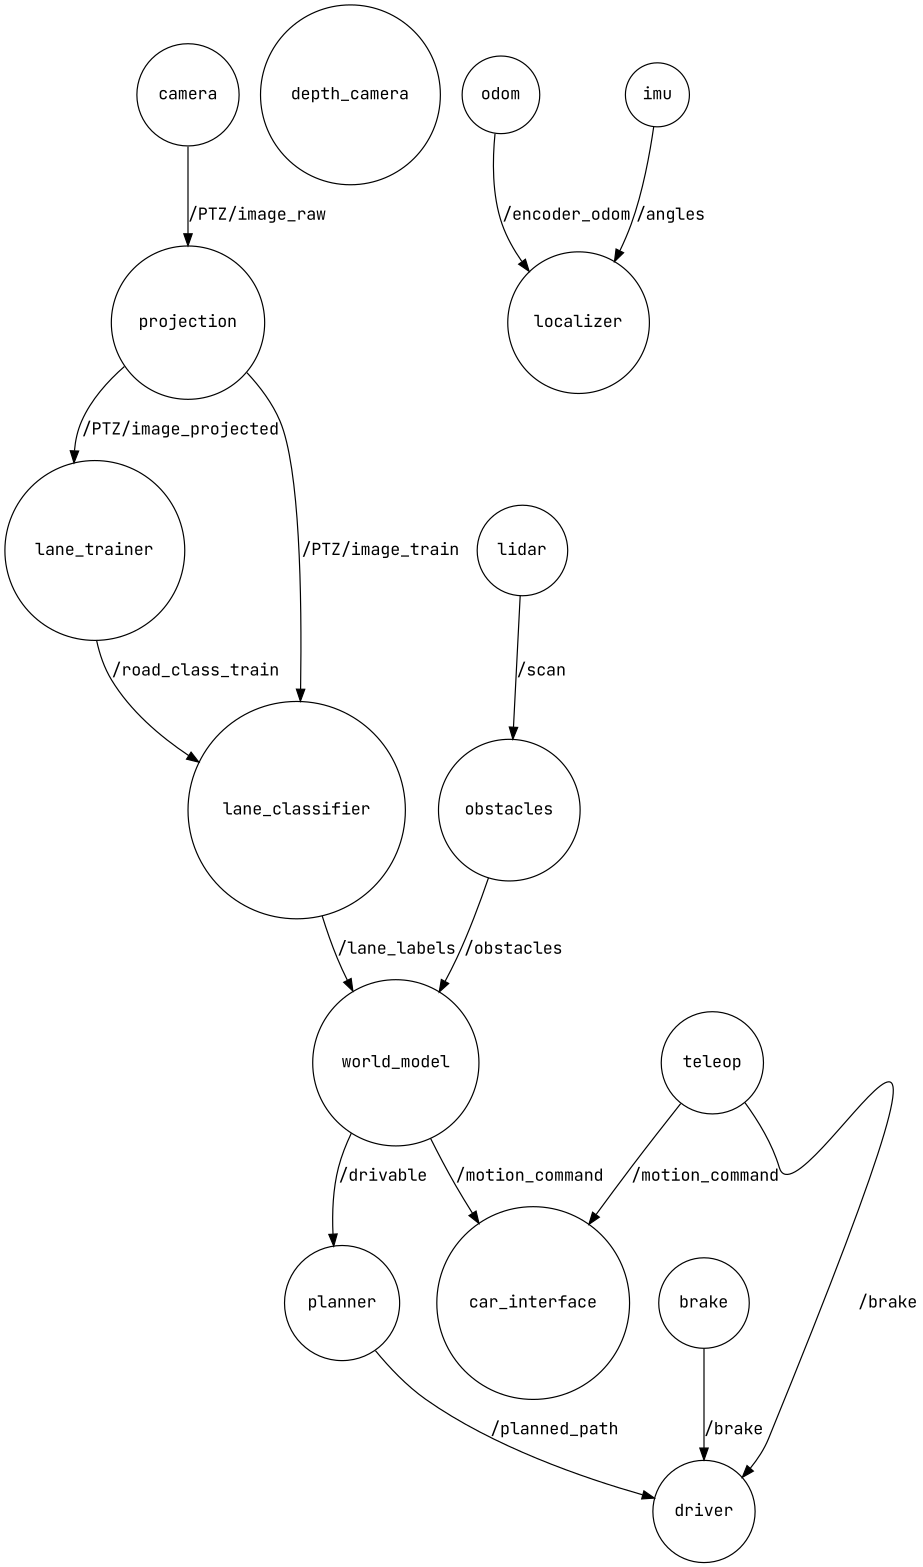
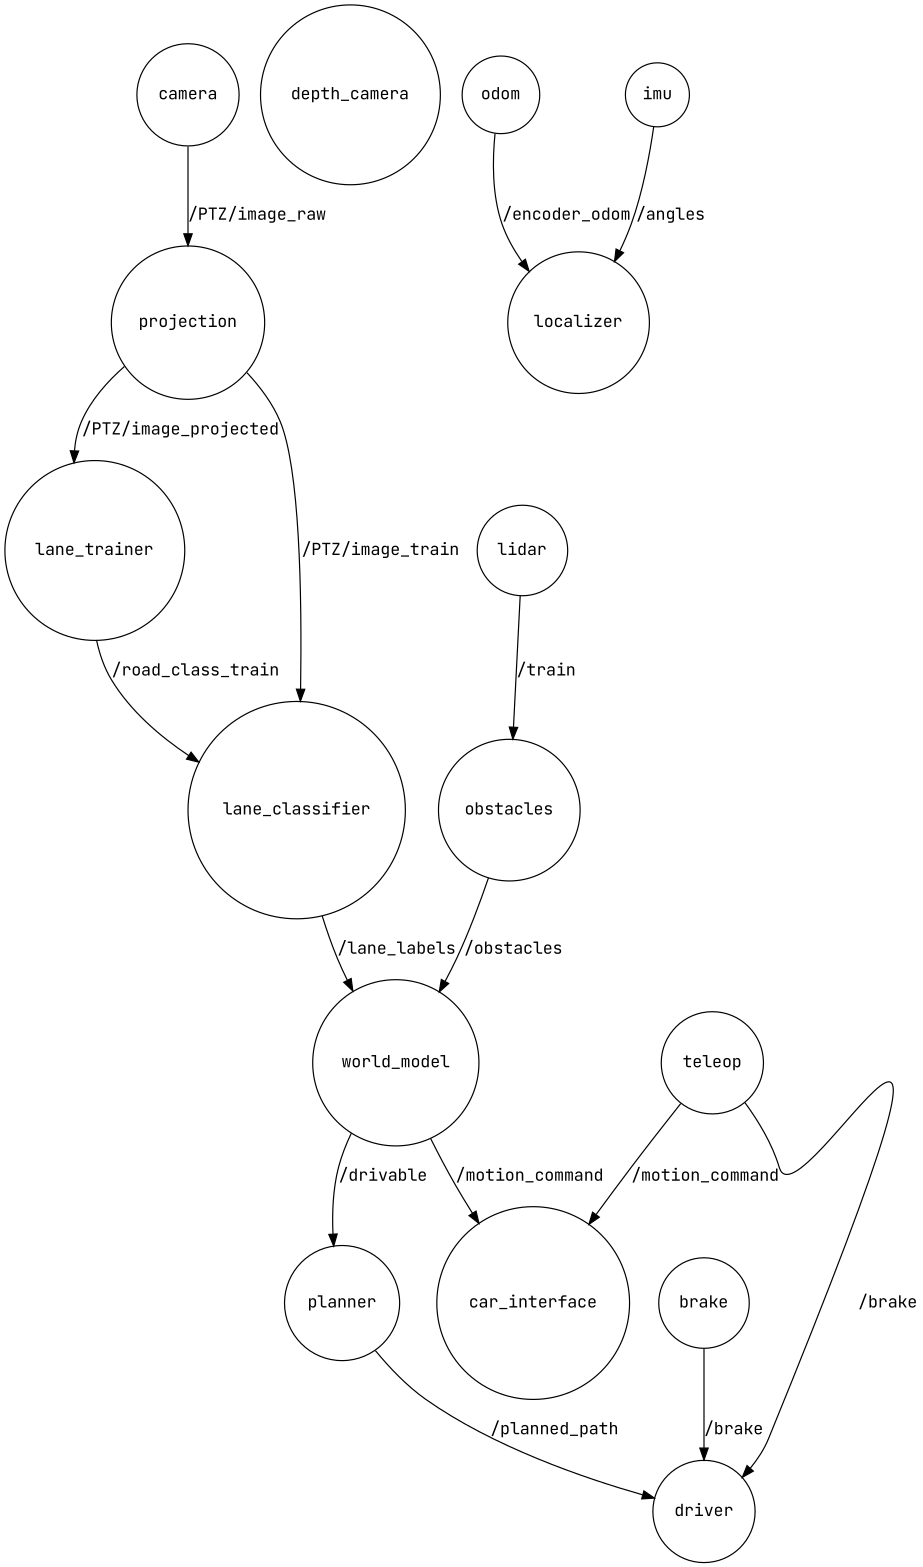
  digraph {
    fontname="JetBrains Mono"
    node [fontname="JetBrains Mono" shape=circle]
    edge [fontname="JetBrains Mono"]
    camera [rank=source]
    projection
    lane_trainer
    lane_classifier
    lidar [rank=source]
    obstacles
    world_model
    depth_camera [rank=source]
    odom [rank=source]
    localizer
    imu [rank=source]
    planner
    car_interface
    driver
    brake
    teleop
    camera -> projection [label="/PTZ/image_raw"]
    projection -> lane_trainer [label="/PTZ/image_projected"]
    projection -> lane_classifier [label="/PTZ/image_train"]
    lane_trainer -> lane_classifier [label="/road_class_train"]
    lane_classifier -> world_model [label="/lane_labels"]
-   lidar -> obstacles [label="/scan"]
+   lidar -> obstacles [label="/train"]
    obstacles -> world_model [label="/obstacles"]
    world_model -> planner [label="/drivable"]
    world_model -> car_interface [label="/motion_command"]
    odom -> localizer [label="/encoder_odom"]
    imu -> localizer [label="/angles"]
    planner -> driver [label="/planned_path"]
    brake -> driver [label="/brake"]
    teleop -> car_interface [label="/motion_command"]
    teleop -> driver [label="/brake"]
  }
